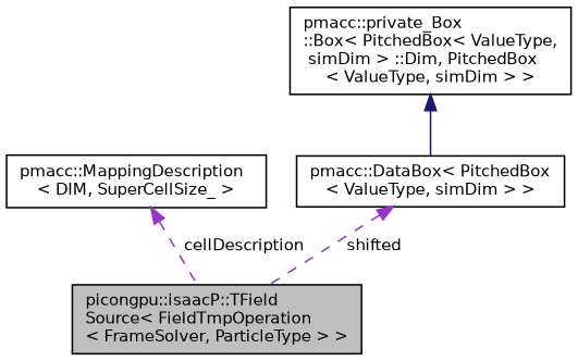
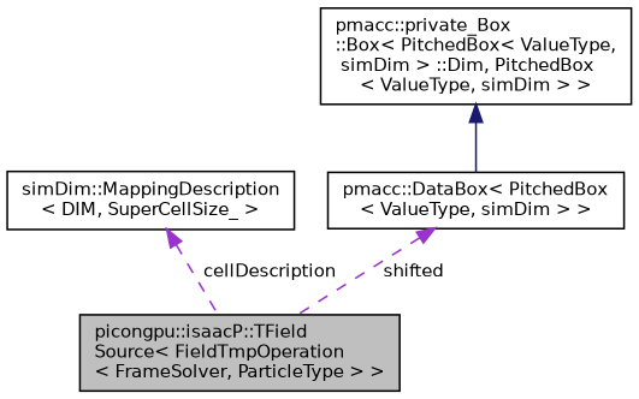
  digraph {
    rankdir=TB
    node [color=black fillcolor=white fontname=Helvetica fontsize=10 shape=record style=filled]
    edge [color=darkorchid3 dir=back fontname=Helvetica fontsize=10 labelfontname=Helvetica labelfontsize=10 style=dashed]
    n1 [fillcolor=grey75 fontcolor=black height=0.2 label="picongpu::isaacP::TField\lSource\< FieldTmpOperation\l\< FrameSolver, ParticleType \> \>" width=0.4]
-   n2 [height=0.2 label="pmacc::MappingDescription\l\< DIM, SuperCellSize_ \>" width=0.4]
+   n2 [height=0.2 label="simDim::MappingDescription\l\< DIM, SuperCellSize_ \>" width=0.4]
    n3 [height=0.2 label="pmacc::DataBox\< PitchedBox\l\< ValueType, simDim \> \>" width=0.4]
    n4 [height=0.2 label="pmacc::private_Box\l::Box\< PitchedBox\< ValueType,\l simDim \> ::Dim, PitchedBox\l\< ValueType, simDim \> \>" width=0.4]
    n2 -> n1 [label=" cellDescription"]
    n3 -> n1 [label=" shifted"]
    n4 -> n3 [color=midnightblue style=solid]
  }
